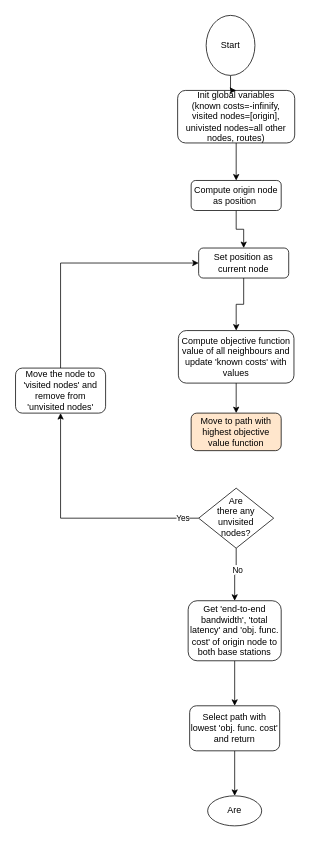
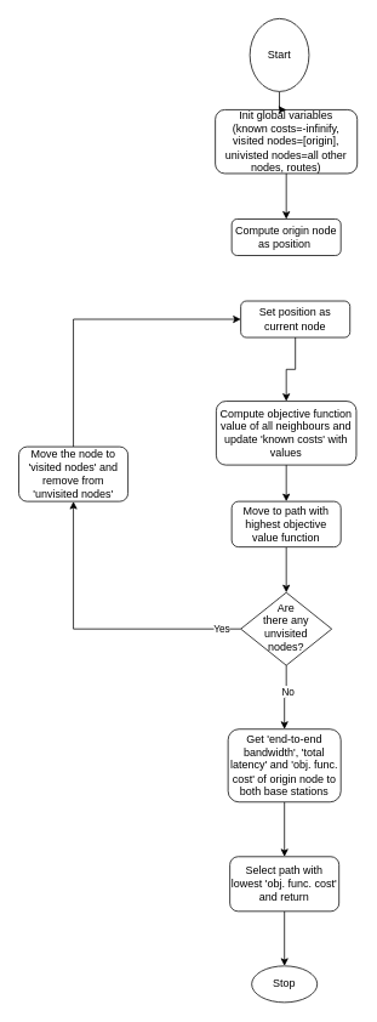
  <mxCell id="0" />
  <mxCell id="1" parent="0" />
  <mxCell id="2" value="" style="edgeStyle=orthogonalEdgeStyle;rounded=0;orthogonalLoop=1;jettySize=auto;html=1;" edge="1" parent="1" source="3" target="9"><mxGeometry relative="1" as="geometry" /></mxCell>
  <mxCell id="3" value="Init global variables&lt;div&gt;(known costs=-infinify, visited nodes=[origin], univisted nodes=all other nodes, routes)&lt;/div&gt;" style="rounded=1;whiteSpace=wrap;html=1;fontSize=12;glass=0;strokeWidth=1;shadow=0;" parent="1" vertex="1"><mxGeometry x="236" y="120" width="156" height="70" as="geometry" /></mxCell>
  <mxCell id="4" value="" style="edgeStyle=orthogonalEdgeStyle;rounded=0;orthogonalLoop=1;jettySize=auto;html=1;" edge="1" parent="1" source="5" target="11"><mxGeometry relative="1" as="geometry" /></mxCell>
  <mxCell id="5" value="Set position as current node" style="rounded=1;whiteSpace=wrap;html=1;fontSize=12;glass=0;strokeWidth=1;shadow=0;" parent="1" vertex="1"><mxGeometry x="264" y="330" width="120" height="40" as="geometry" /></mxCell>
  <mxCell id="6" value="" style="edgeStyle=orthogonalEdgeStyle;rounded=0;orthogonalLoop=1;jettySize=auto;html=1;" edge="1" parent="1" source="7" target="3"><mxGeometry relative="1" as="geometry" /></mxCell>
  <mxCell id="7" value="Start" style="ellipse;whiteSpace=wrap;html=1;" vertex="1" parent="1"><mxGeometry x="274" y="20" width="65" height="80" as="geometry" /></mxCell>
- <mxCell id="8" value="" style="edgeStyle=orthogonalEdgeStyle;rounded=0;orthogonalLoop=1;jettySize=auto;html=1;" edge="1" parent="1" source="9" target="5"><mxGeometry relative="1" as="geometry" /></mxCell>
  <mxCell id="9" value="Compute origin node as&amp;nbsp;position&amp;nbsp;" style="rounded=1;whiteSpace=wrap;html=1;fontSize=12;glass=0;strokeWidth=1;shadow=0;" vertex="1" parent="1"><mxGeometry x="254" y="240" width="120" height="40" as="geometry" /></mxCell>
  <mxCell id="10" value="" style="edgeStyle=orthogonalEdgeStyle;rounded=0;orthogonalLoop=1;jettySize=auto;html=1;" edge="1" parent="1" source="11" target="13"><mxGeometry relative="1" as="geometry" /></mxCell>
  <mxCell id="11" value="Compute objective function value of all neighbours and update 'known costs' with values" style="rounded=1;whiteSpace=wrap;html=1;fontSize=12;glass=0;strokeWidth=1;shadow=0;" vertex="1" parent="1"><mxGeometry x="237" y="440" width="154" height="70" as="geometry" /></mxCell>
- <mxCell id="13" value="Move to path with highest objective value function" style="rounded=1;whiteSpace=wrap;html=1;fontSize=12;glass=0;strokeWidth=1;shadow=0;fillColor=#ffe6cc;" vertex="1" parent="1"><mxGeometry x="254" y="550" width="120" height="50" as="geometry" /></mxCell>
+ <mxCell id="12" value="" style="edgeStyle=orthogonalEdgeStyle;rounded=0;orthogonalLoop=1;jettySize=auto;html=1;" edge="1" parent="1" source="13" target="18"><mxGeometry relative="1" as="geometry" /></mxCell>
+ <mxCell id="13" value="Move to path with highest objective value function" style="rounded=1;whiteSpace=wrap;html=1;fontSize=12;glass=0;strokeWidth=1;shadow=0;" vertex="1" parent="1"><mxGeometry x="254" y="550" width="120" height="50" as="geometry" /></mxCell>
  <mxCell id="14" style="edgeStyle=orthogonalEdgeStyle;rounded=0;orthogonalLoop=1;jettySize=auto;html=1;entryX=0.5;entryY=1;entryDx=0;entryDy=0;" edge="1" parent="1" source="18" target="22"><mxGeometry relative="1" as="geometry"><Array as="points"><mxPoint x="80" y="690" /></Array></mxGeometry></mxCell>
  <mxCell id="15" value="Yes" style="edgeLabel;html=1;align=center;verticalAlign=middle;resizable=0;points=[];" vertex="1" connectable="0" parent="14"><mxGeometry x="-0.866" y="-1" relative="1" as="geometry"><mxPoint as="offset" /></mxGeometry></mxCell>
  <mxCell id="16" value="" style="edgeStyle=orthogonalEdgeStyle;rounded=0;orthogonalLoop=1;jettySize=auto;html=1;" edge="1" parent="1" source="18" target="20"><mxGeometry relative="1" as="geometry" /></mxCell>
  <mxCell id="17" value="No" style="edgeLabel;html=1;align=center;verticalAlign=middle;resizable=0;points=[];" vertex="1" connectable="0" parent="16"><mxGeometry x="-0.229" y="1" relative="1" as="geometry"><mxPoint as="offset" /></mxGeometry></mxCell>
  <mxCell id="18" value="Are&lt;div&gt;there any unvisited nodes?&lt;/div&gt;" style="rhombus;whiteSpace=wrap;html=1;shadow=0;fontFamily=Helvetica;fontSize=12;align=center;strokeWidth=1;spacing=6;spacingTop=-4;" vertex="1" parent="1"><mxGeometry x="264" y="650" width="100" height="80" as="geometry" /></mxCell>
  <mxCell id="19" value="" style="edgeStyle=orthogonalEdgeStyle;rounded=0;orthogonalLoop=1;jettySize=auto;html=1;" edge="1" parent="1" source="20" target="24"><mxGeometry relative="1" as="geometry" /></mxCell>
  <mxCell id="20" value="Get 'end-to-end bandwidth', 'total latency' and 'obj. func. cost' of origin node to both base stations" style="rounded=1;whiteSpace=wrap;html=1;" vertex="1" parent="1"><mxGeometry x="250" y="800" width="124" height="80" as="geometry" /></mxCell>
  <mxCell id="21" style="edgeStyle=orthogonalEdgeStyle;rounded=0;orthogonalLoop=1;jettySize=auto;html=1;entryX=0;entryY=0.5;entryDx=0;entryDy=0;exitX=0.5;exitY=0;exitDx=0;exitDy=0;" edge="1" parent="1" source="22" target="5"><mxGeometry relative="1" as="geometry" /></mxCell>
  <mxCell id="22" value="Move the node to 'visited nodes' and remove from 'unvisited nodes'" style="rounded=1;whiteSpace=wrap;html=1;" vertex="1" parent="1"><mxGeometry x="20" y="490" width="120" height="60" as="geometry" /></mxCell>
  <mxCell id="23" value="" style="edgeStyle=orthogonalEdgeStyle;rounded=0;orthogonalLoop=1;jettySize=auto;html=1;" edge="1" parent="1" source="24" target="25"><mxGeometry relative="1" as="geometry" /></mxCell>
  <mxCell id="24" value="Select path with lowest 'obj. func. cost' and return" style="rounded=1;whiteSpace=wrap;html=1;" vertex="1" parent="1"><mxGeometry x="252" y="940" width="120" height="60" as="geometry" /></mxCell>
- <mxCell id="25" value="Are" style="ellipse;whiteSpace=wrap;html=1;" vertex="1" parent="1"><mxGeometry x="276" y="1060" width="72" height="40" as="geometry" /></mxCell>
+ <mxCell id="25" value="Stop" style="ellipse;whiteSpace=wrap;html=1;" vertex="1" parent="1"><mxGeometry x="276" y="1060" width="72" height="40" as="geometry" /></mxCell>
